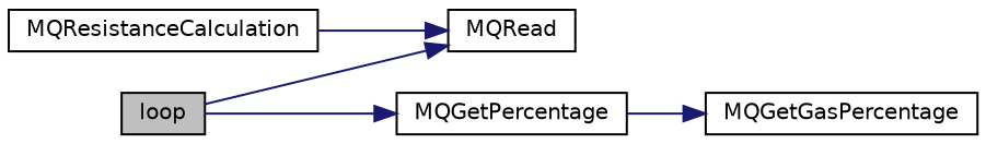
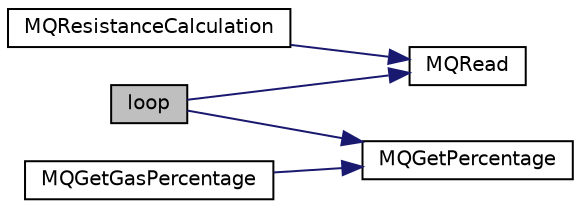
  digraph {
    rankdir=LR
    node [color=black fillcolor=white fontname=Helvetica fontsize=10 shape=record style=filled]
    edge [color=midnightblue fontname=Helvetica fontsize=10 labelfontname=Helvetica labelfontsize=10 style=solid]
    n1 [fillcolor=grey75 fontcolor=black height=0.2 label=loop width=0.4]
    n2 [height=0.2 label=MQRead width=0.4]
    n3 [height=0.2 label=MQGetPercentage width=0.4]
    n4 [height=0.2 label=MQGetGasPercentage width=0.4]
    n5 [height=0.2 label=MQResistanceCalculation width=0.4]
    n1 -> n2
    n1 -> n3
-   n3 -> n4
+   n4 -> n3
    n5 -> n2
  }
